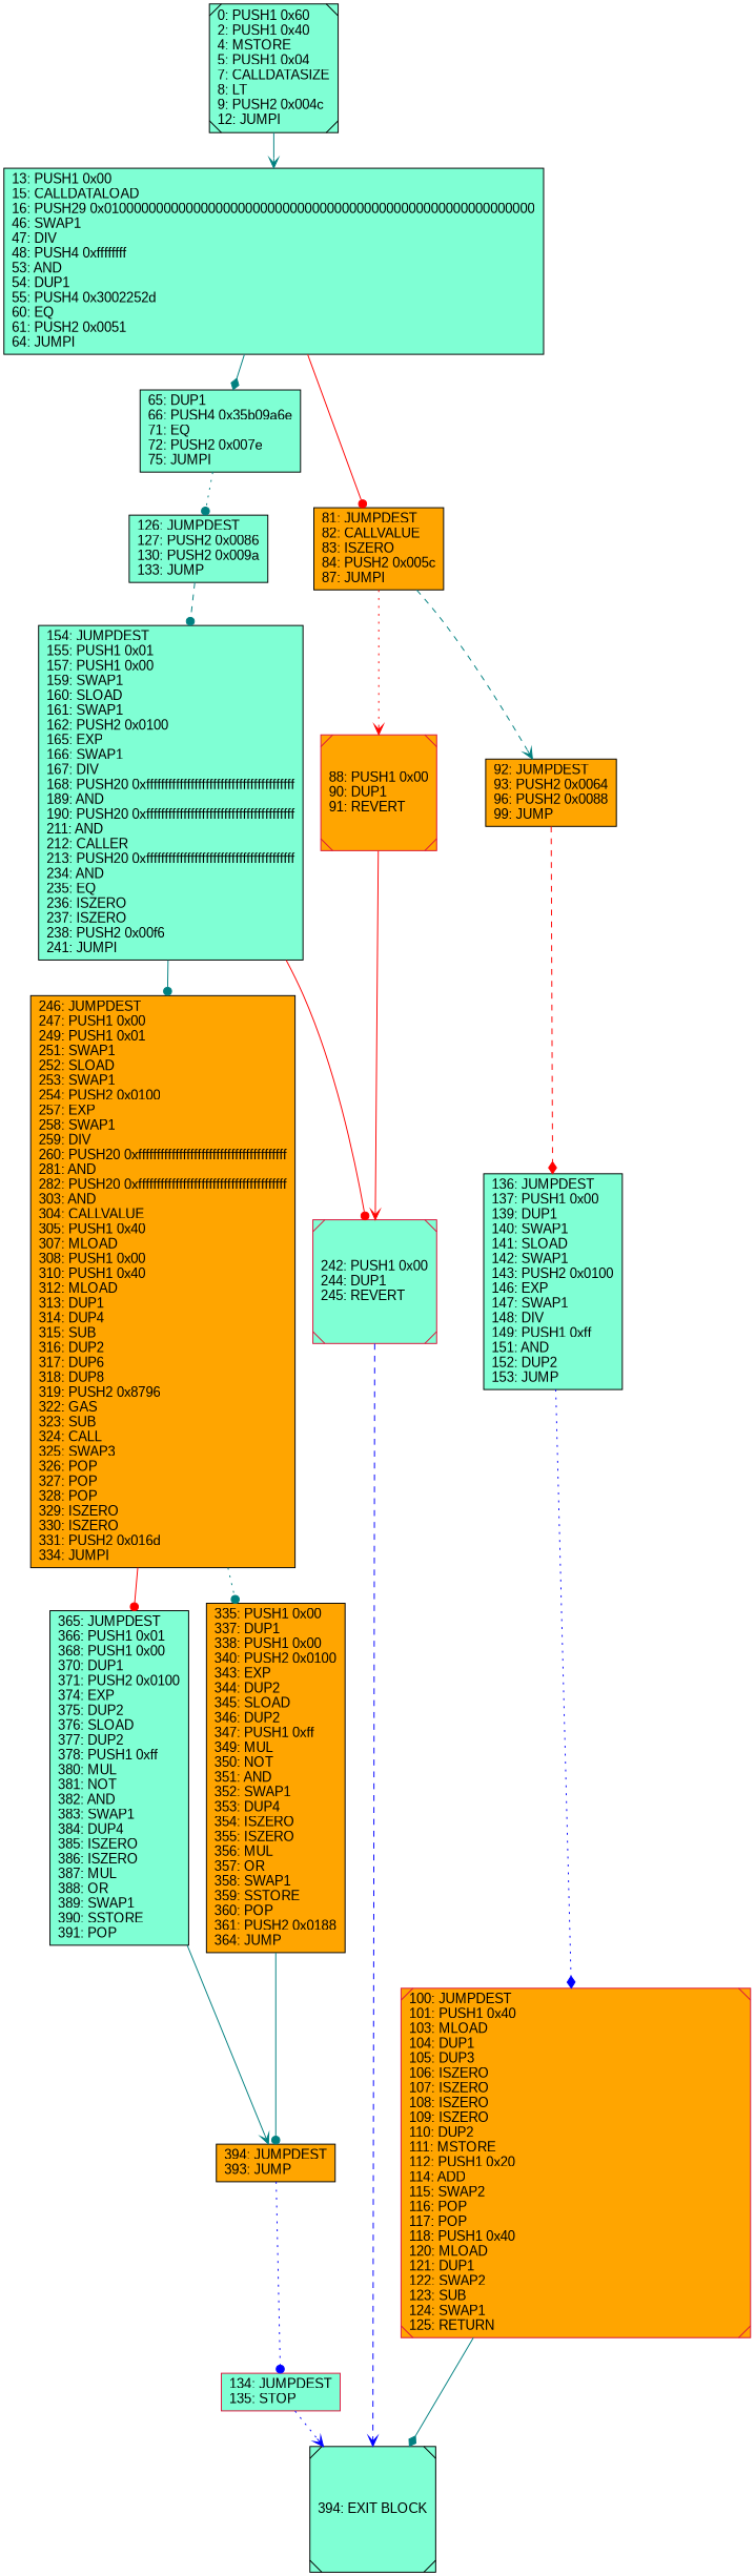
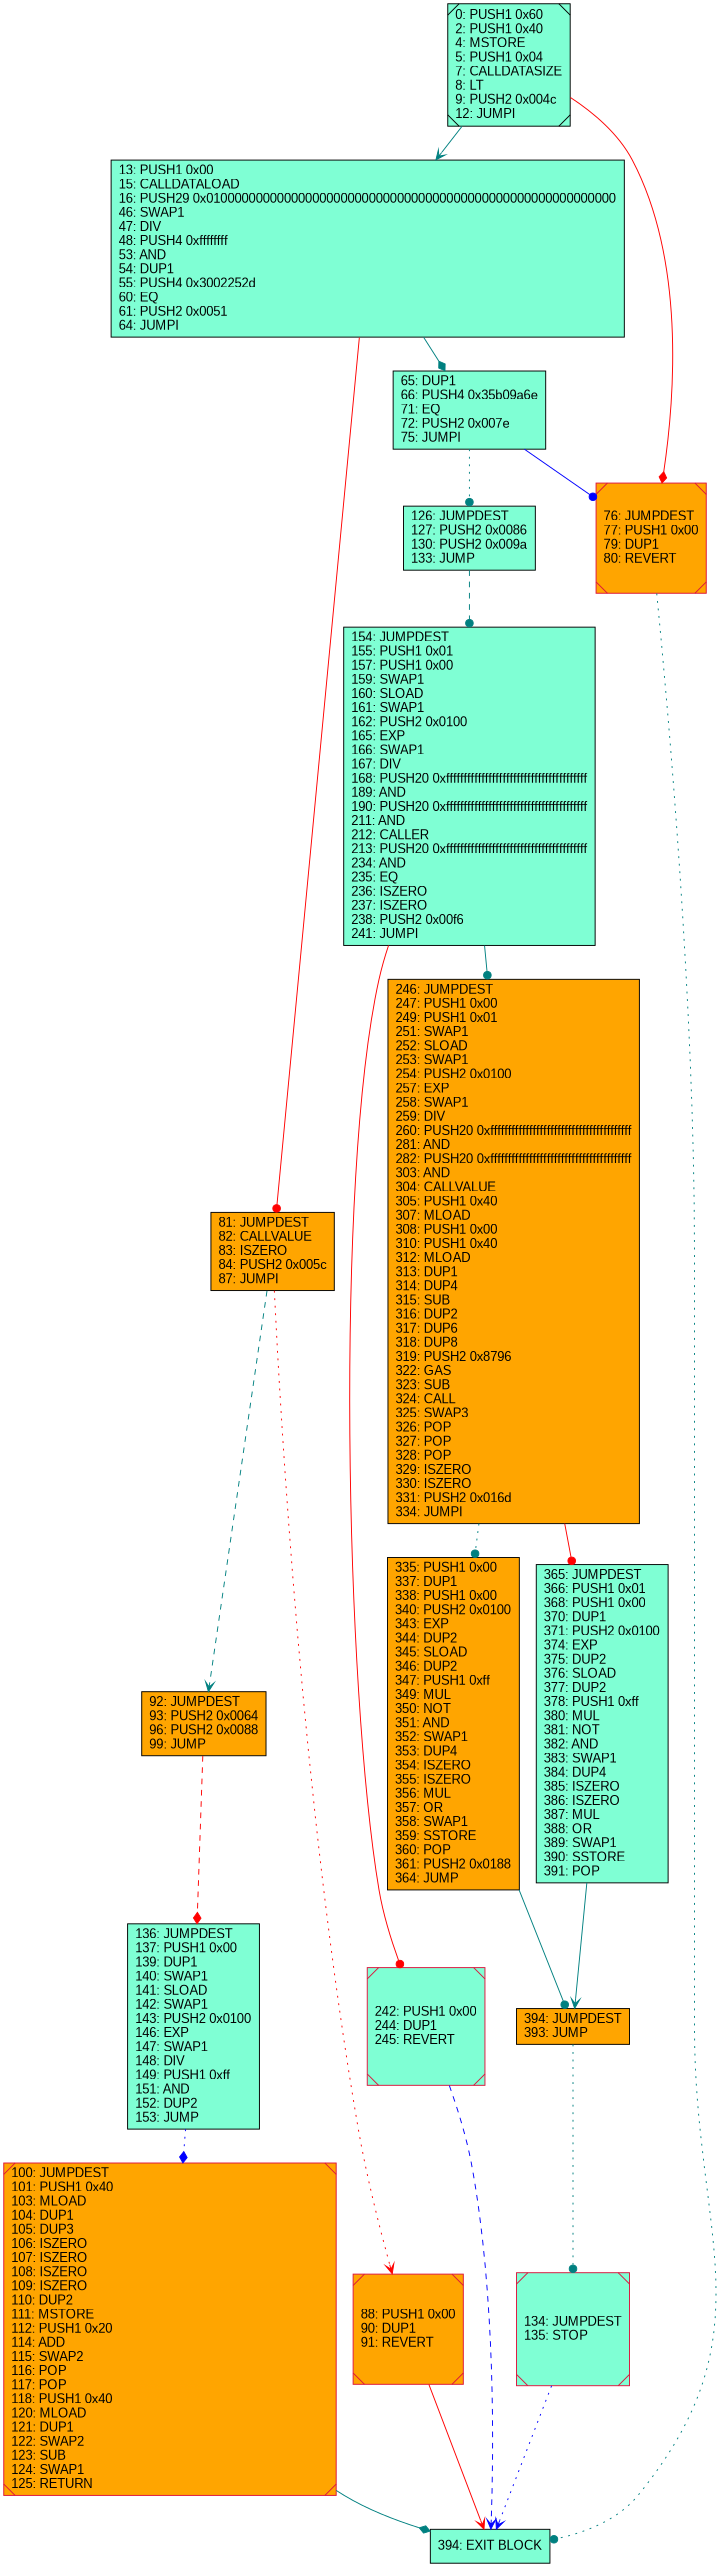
  digraph {
    rankdir=UD
    node [color=black fillcolor=aquamarine fontcolor=black fontname=arial shape=box style=filled]
    edge [arrowhead=dot color=teal style=solid]
    n1 [label="13: PUSH1 0x00\l15: CALLDATALOAD\l16: PUSH29 0x0100000000000000000000000000000000000000000000000000000000\l46: SWAP1\l47: DIV\l48: PUSH4 0xffffffff\l53: AND\l54: DUP1\l55: PUSH4 0x3002252d\l60: EQ\l61: PUSH2 0x0051\l64: JUMPI\l"]
    n2 [label="65: DUP1\l66: PUSH4 0x35b09a6e\l71: EQ\l72: PUSH2 0x007e\l75: JUMPI\l"]
    n3 [fillcolor=orange label="81: JUMPDEST\l82: CALLVALUE\l83: ISZERO\l84: PUSH2 0x005c\l87: JUMPI\l"]
+   n4 [color=crimson fillcolor=orange label="76: JUMPDEST\l77: PUSH1 0x00\l79: DUP1\l80: REVERT\l" shape=Msquare]
    n5 [label="126: JUMPDEST\l127: PUSH2 0x0086\l130: PUSH2 0x009a\l133: JUMP\l"]
    n6 [fillcolor=orange label="92: JUMPDEST\l93: PUSH2 0x0064\l96: PUSH2 0x0088\l99: JUMP\l"]
    n7 [color=crimson fillcolor=orange label="88: PUSH1 0x00\l90: DUP1\l91: REVERT\l" shape=Msquare]
    n8 [fillcolor=orange label="246: JUMPDEST\l247: PUSH1 0x00\l249: PUSH1 0x01\l251: SWAP1\l252: SLOAD\l253: SWAP1\l254: PUSH2 0x0100\l257: EXP\l258: SWAP1\l259: DIV\l260: PUSH20 0xffffffffffffffffffffffffffffffffffffffff\l281: AND\l282: PUSH20 0xffffffffffffffffffffffffffffffffffffffff\l303: AND\l304: CALLVALUE\l305: PUSH1 0x40\l307: MLOAD\l308: PUSH1 0x00\l310: PUSH1 0x40\l312: MLOAD\l313: DUP1\l314: DUP4\l315: SUB\l316: DUP2\l317: DUP6\l318: DUP8\l319: PUSH2 0x8796\l322: GAS\l323: SUB\l324: CALL\l325: SWAP3\l326: POP\l327: POP\l328: POP\l329: ISZERO\l330: ISZERO\l331: PUSH2 0x016d\l334: JUMPI\l"]
    n9 [label="365: JUMPDEST\l366: PUSH1 0x01\l368: PUSH1 0x00\l370: DUP1\l371: PUSH2 0x0100\l374: EXP\l375: DUP2\l376: SLOAD\l377: DUP2\l378: PUSH1 0xff\l380: MUL\l381: NOT\l382: AND\l383: SWAP1\l384: DUP4\l385: ISZERO\l386: ISZERO\l387: MUL\l388: OR\l389: SWAP1\l390: SSTORE\l391: POP\l"]
    n10 [fillcolor=orange label="335: PUSH1 0x00\l337: DUP1\l338: PUSH1 0x00\l340: PUSH2 0x0100\l343: EXP\l344: DUP2\l345: SLOAD\l346: DUP2\l347: PUSH1 0xff\l349: MUL\l350: NOT\l351: AND\l352: SWAP1\l353: DUP4\l354: ISZERO\l355: ISZERO\l356: MUL\l357: OR\l358: SWAP1\l359: SSTORE\l360: POP\l361: PUSH2 0x0188\l364: JUMP\l"]
    n11 [fillcolor=orange label="394: JUMPDEST\l393: JUMP\l"]
-   n12 [color=crimson label="134: JUMPDEST\l135: STOP\l"]
+   n12 [color=crimson label="134: JUMPDEST\l135: STOP\l" shape=Msquare]
    n13 [label="136: JUMPDEST\l137: PUSH1 0x00\l139: DUP1\l140: SWAP1\l141: SLOAD\l142: SWAP1\l143: PUSH2 0x0100\l146: EXP\l147: SWAP1\l148: DIV\l149: PUSH1 0xff\l151: AND\l152: DUP2\l153: JUMP\l"]
    n14 [color=crimson fillcolor=orange label="100: JUMPDEST\l101: PUSH1 0x40\l103: MLOAD\l104: DUP1\l105: DUP3\l106: ISZERO\l107: ISZERO\l108: ISZERO\l109: ISZERO\l110: DUP2\l111: MSTORE\l112: PUSH1 0x20\l114: ADD\l115: SWAP2\l116: POP\l117: POP\l118: PUSH1 0x40\l120: MLOAD\l121: DUP1\l122: SWAP2\l123: SUB\l124: SWAP1\l125: RETURN\l" shape=Msquare]
    n15 [label="0: PUSH1 0x60\l2: PUSH1 0x40\l4: MSTORE\l5: PUSH1 0x04\l7: CALLDATASIZE\l8: LT\l9: PUSH2 0x004c\l12: JUMPI\l" shape=Msquare]
-   n16 [label="394: EXIT BLOCK\l" shape=Msquare]
+   n16 [label="394: EXIT BLOCK\l"]
    n17 [label="154: JUMPDEST\l155: PUSH1 0x01\l157: PUSH1 0x00\l159: SWAP1\l160: SLOAD\l161: SWAP1\l162: PUSH2 0x0100\l165: EXP\l166: SWAP1\l167: DIV\l168: PUSH20 0xffffffffffffffffffffffffffffffffffffffff\l189: AND\l190: PUSH20 0xffffffffffffffffffffffffffffffffffffffff\l211: AND\l212: CALLER\l213: PUSH20 0xffffffffffffffffffffffffffffffffffffffff\l234: AND\l235: EQ\l236: ISZERO\l237: ISZERO\l238: PUSH2 0x00f6\l241: JUMPI\l"]
    n18 [color=crimson label="242: PUSH1 0x00\l244: DUP1\l245: REVERT\l" shape=Msquare]
    n1 -> n2 [arrowhead=diamond]
    n1 -> n3 [color=red]
+   n2 -> n4 [color=blue]
    n2 -> n5 [style=dotted]
    n3 -> n6 [arrowhead=vee style=dashed]
    n3 -> n7 [arrowhead=vee color=red style=dotted]
+   n4 -> n16 [style=dotted]
    n5 -> n17 [style=dashed]
    n6 -> n13 [arrowhead=diamond color=red style=dashed]
-   n7 -> n18 [arrowhead=vee color=red]
+   n7 -> n16 [arrowhead=vee color=red]
    n8 -> n9 [color=red]
    n8 -> n10 [style=dotted]
    n9 -> n11 [arrowhead=vee]
    n10 -> n11
-   n11 -> n12 [color=blue style=dotted]
+   n11 -> n12 [style=dotted]
    n12 -> n16 [arrowhead=vee color=blue style=dotted]
    n13 -> n14 [arrowhead=diamond color=blue style=dotted]
    n14 -> n16 [arrowhead=diamond]
    n15 -> n1 [arrowhead=vee]
+   n15 -> n4 [arrowhead=diamond color=red]
    n17 -> n8
    n17 -> n18 [color=red]
    n18 -> n16 [arrowhead=vee color=blue style=dashed]
  }
